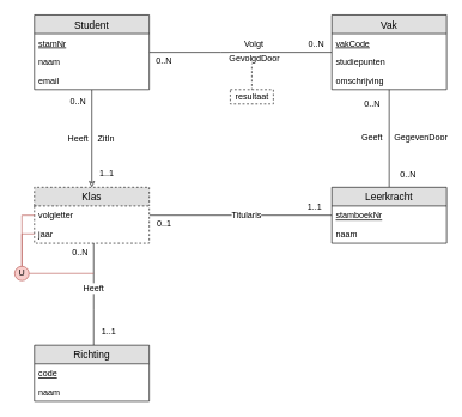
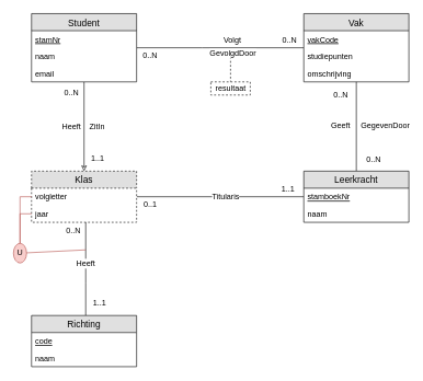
  <mxCell id="0" />
  <mxCell id="1" parent="0" />
  <mxCell id="2" value="" style="endArrow=none;dashed=1;html=1;" parent="1" target="43" edge="1"><mxGeometry width="50" height="50" relative="1" as="geometry"><mxPoint x="350.5" y="80" as="sourcePoint" /><mxPoint x="527.5" y="160" as="targetPoint" /></mxGeometry></mxCell>
  <mxCell id="3" value="" style="edgeStyle=orthogonalEdgeStyle;rounded=0;orthogonalLoop=1;jettySize=auto;html=1;endArrow=none;endFill=0;" parent="1" source="13" target="17" edge="1"><mxGeometry relative="1" as="geometry"><Array as="points"><mxPoint x="307.5" y="72" /><mxPoint x="307.5" y="72" /></Array></mxGeometry></mxCell>
  <mxCell id="4" value="Volgt" style="text;html=1;resizable=0;points=[];align=center;verticalAlign=middle;labelBackgroundColor=#ffffff;" parent="3" vertex="1" connectable="0"><mxGeometry x="0.379" y="39" relative="1" as="geometry"><mxPoint x="-30" y="26" as="offset" /></mxGeometry></mxCell>
  <mxCell id="5" value="GevolgdDoor" style="text;html=1;resizable=0;points=[];align=center;verticalAlign=middle;labelBackgroundColor=#ffffff;" parent="3" vertex="1" connectable="0"><mxGeometry x="0.381" y="-35" relative="1" as="geometry"><mxPoint x="-30" y="-27" as="offset" /></mxGeometry></mxCell>
  <mxCell id="6" value="0..N" style="text;html=1;resizable=0;points=[];align=center;verticalAlign=middle;labelBackgroundColor=#ffffff;" parent="3" vertex="1" connectable="0"><mxGeometry x="0.858" y="-1" relative="1" as="geometry"><mxPoint x="-4.5" y="-13" as="offset" /></mxGeometry></mxCell>
  <mxCell id="7" value="0..N" style="text;html=1;resizable=0;points=[];align=center;verticalAlign=middle;labelBackgroundColor=#ffffff;" parent="3" vertex="1" connectable="0"><mxGeometry x="-0.874" y="-1" relative="1" as="geometry"><mxPoint x="4" y="10" as="offset" /></mxGeometry></mxCell>
  <mxCell id="8" style="edgeStyle=orthogonalEdgeStyle;rounded=0;orthogonalLoop=1;jettySize=auto;html=1;endArrow=classic;endFill=0;" edge="1" parent="1" source="13" target="25"><mxGeometry relative="1" as="geometry" /></mxCell>
  <mxCell id="9" value="0..N" style="text;html=1;resizable=0;points=[];align=center;verticalAlign=middle;labelBackgroundColor=#ffffff;" vertex="1" connectable="0" parent="8"><mxGeometry x="-0.874" y="-2" relative="1" as="geometry"><mxPoint x="-18" y="7.5" as="offset" /></mxGeometry></mxCell>
  <mxCell id="10" value="1..1" style="text;html=1;resizable=0;points=[];align=center;verticalAlign=middle;labelBackgroundColor=#ffffff;" vertex="1" connectable="0" parent="8"><mxGeometry x="0.751" relative="1" as="geometry"><mxPoint x="20" y="-3" as="offset" /></mxGeometry></mxCell>
  <mxCell id="11" value="ZitIn" style="text;html=1;resizable=0;points=[];align=center;verticalAlign=middle;labelBackgroundColor=#ffffff;" vertex="1" connectable="0" parent="8"><mxGeometry x="-0.09" y="-1" relative="1" as="geometry"><mxPoint x="20" y="5" as="offset" /></mxGeometry></mxCell>
  <mxCell id="12" value="Heeft" style="text;html=1;resizable=0;points=[];align=center;verticalAlign=middle;labelBackgroundColor=#ffffff;" vertex="1" connectable="0" parent="8"><mxGeometry x="-0.125" relative="1" as="geometry"><mxPoint x="-20" y="7.5" as="offset" /></mxGeometry></mxCell>
  <mxCell id="13" value="Student" style="swimlane;fontStyle=0;childLayout=stackLayout;horizontal=1;startSize=26;fillColor=#e0e0e0;horizontalStack=0;resizeParent=1;resizeParentMax=0;resizeLast=0;collapsible=1;marginBottom=0;swimlaneFillColor=#ffffff;align=center;fontSize=14;" parent="1" vertex="1"><mxGeometry x="47.5" y="20" width="160" height="104" as="geometry" /></mxCell>
  <mxCell id="14" value="stamNr" style="text;strokeColor=none;fillColor=none;spacingLeft=4;spacingRight=4;overflow=hidden;rotatable=0;points=[[0,0.5],[1,0.5]];portConstraint=eastwest;fontSize=12;fontStyle=4" parent="13" vertex="1"><mxGeometry y="26" width="160" height="26" as="geometry" /></mxCell>
  <mxCell id="15" value="naam" style="text;strokeColor=none;fillColor=none;spacingLeft=4;spacingRight=4;overflow=hidden;rotatable=0;points=[[0,0.5],[1,0.5]];portConstraint=eastwest;fontSize=12;" parent="13" vertex="1"><mxGeometry y="52" width="160" height="26" as="geometry" /></mxCell>
  <mxCell id="16" value="email" style="text;strokeColor=none;fillColor=none;spacingLeft=4;spacingRight=4;overflow=hidden;rotatable=0;points=[[0,0.5],[1,0.5]];portConstraint=eastwest;fontSize=12;" parent="13" vertex="1"><mxGeometry y="78" width="160" height="26" as="geometry" /></mxCell>
  <mxCell id="17" value="Vak" style="swimlane;fontStyle=0;childLayout=stackLayout;horizontal=1;startSize=26;fillColor=#e0e0e0;horizontalStack=0;resizeParent=1;resizeParentMax=0;resizeLast=0;collapsible=1;marginBottom=0;swimlaneFillColor=#ffffff;align=center;fontSize=14;" parent="1" vertex="1"><mxGeometry x="462" y="20" width="160" height="104" as="geometry" /></mxCell>
  <mxCell id="18" value="vakCode" style="text;strokeColor=none;fillColor=none;spacingLeft=4;spacingRight=4;overflow=hidden;rotatable=0;points=[[0,0.5],[1,0.5]];portConstraint=eastwest;fontSize=12;fontStyle=4" parent="17" vertex="1"><mxGeometry y="26" width="160" height="26" as="geometry" /></mxCell>
  <mxCell id="19" value="studiepunten" style="text;strokeColor=none;fillColor=none;spacingLeft=4;spacingRight=4;overflow=hidden;rotatable=0;points=[[0,0.5],[1,0.5]];portConstraint=eastwest;fontSize=12;" parent="17" vertex="1"><mxGeometry y="52" width="160" height="26" as="geometry" /></mxCell>
  <mxCell id="20" value="omschrijving" style="text;strokeColor=none;fillColor=none;spacingLeft=4;spacingRight=4;overflow=hidden;rotatable=0;points=[[0,0.5],[1,0.5]];portConstraint=eastwest;fontSize=12;" parent="17" vertex="1"><mxGeometry y="78" width="160" height="26" as="geometry" /></mxCell>
  <mxCell id="21" style="edgeStyle=orthogonalEdgeStyle;rounded=0;orthogonalLoop=1;jettySize=auto;html=1;endArrow=none;endFill=0;" edge="1" parent="1" source="25" target="33"><mxGeometry relative="1" as="geometry" /></mxCell>
  <mxCell id="22" value="Titularis" style="text;html=1;resizable=0;points=[];align=center;verticalAlign=middle;labelBackgroundColor=#ffffff;" vertex="1" connectable="0" parent="21"><mxGeometry x="0.071" relative="1" as="geometry"><mxPoint x="-1" y="-1" as="offset" /></mxGeometry></mxCell>
  <mxCell id="23" value="1..1" style="text;html=1;resizable=0;points=[];align=center;verticalAlign=middle;labelBackgroundColor=#ffffff;" vertex="1" connectable="0" parent="21"><mxGeometry x="0.827" y="-1" relative="1" as="geometry"><mxPoint x="-2.5" y="-14" as="offset" /></mxGeometry></mxCell>
  <mxCell id="24" value="0..1" style="text;html=1;resizable=0;points=[];align=center;verticalAlign=middle;labelBackgroundColor=#ffffff;" vertex="1" connectable="0" parent="21"><mxGeometry x="-0.891" y="2" relative="1" as="geometry"><mxPoint x="6" y="13" as="offset" /></mxGeometry></mxCell>
  <mxCell id="25" value="Klas" style="swimlane;fontStyle=0;childLayout=stackLayout;horizontal=1;startSize=26;fillColor=#e0e0e0;horizontalStack=0;resizeParent=1;resizeParentMax=0;resizeLast=0;collapsible=1;marginBottom=0;swimlaneFillColor=#ffffff;align=center;fontSize=14;dashed=1;" parent="1" vertex="1"><mxGeometry x="47.5" y="260" width="160" height="78" as="geometry" /></mxCell>
  <mxCell id="26" value="volgletter" style="text;strokeColor=none;fillColor=none;spacingLeft=4;spacingRight=4;overflow=hidden;rotatable=0;points=[[0,0.5],[1,0.5]];portConstraint=eastwest;fontSize=12;fontStyle=0" parent="25" vertex="1"><mxGeometry y="26" width="160" height="26" as="geometry" /></mxCell>
  <mxCell id="27" value="jaar" style="text;strokeColor=none;fillColor=none;spacingLeft=4;spacingRight=4;overflow=hidden;rotatable=0;points=[[0,0.5],[1,0.5]];portConstraint=eastwest;fontSize=12;" parent="25" vertex="1"><mxGeometry y="52" width="160" height="26" as="geometry" /></mxCell>
  <mxCell id="28" style="edgeStyle=orthogonalEdgeStyle;rounded=0;orthogonalLoop=1;jettySize=auto;html=1;endArrow=none;endFill=0;" edge="1" parent="1" source="33" target="17"><mxGeometry relative="1" as="geometry" /></mxCell>
  <mxCell id="29" value="Geeft" style="text;html=1;resizable=0;points=[];align=center;verticalAlign=middle;labelBackgroundColor=#ffffff;" vertex="1" connectable="0" parent="28"><mxGeometry x="0.154" y="1" relative="1" as="geometry"><mxPoint x="-24" y="8" as="offset" /></mxGeometry></mxCell>
  <mxCell id="30" value="GegevenDoor" style="text;html=1;resizable=0;points=[];align=center;verticalAlign=middle;labelBackgroundColor=#ffffff;" vertex="1" connectable="0" parent="28"><mxGeometry x="0.154" y="3" relative="1" as="geometry"><mxPoint x="46" y="8" as="offset" /></mxGeometry></mxCell>
  <mxCell id="31" value="0..N" style="text;html=1;resizable=0;points=[];align=center;verticalAlign=middle;labelBackgroundColor=#ffffff;" vertex="1" connectable="0" parent="28"><mxGeometry x="0.846" y="2" relative="1" as="geometry"><mxPoint x="-23" y="10" as="offset" /></mxGeometry></mxCell>
  <mxCell id="32" value="0..N" style="text;html=1;resizable=0;points=[];align=center;verticalAlign=middle;labelBackgroundColor=#ffffff;" vertex="1" connectable="0" parent="28"><mxGeometry x="-0.743" relative="1" as="geometry"><mxPoint x="25" y="-2" as="offset" /></mxGeometry></mxCell>
  <mxCell id="33" value="Leerkracht" style="swimlane;fontStyle=0;childLayout=stackLayout;horizontal=1;startSize=26;fillColor=#e0e0e0;horizontalStack=0;resizeParent=1;resizeParentMax=0;resizeLast=0;collapsible=1;marginBottom=0;swimlaneFillColor=#ffffff;align=center;fontSize=14;" parent="1" vertex="1"><mxGeometry x="462" y="260" width="160" height="78" as="geometry" /></mxCell>
  <mxCell id="34" value="stamboekNr" style="text;strokeColor=none;fillColor=none;spacingLeft=4;spacingRight=4;overflow=hidden;rotatable=0;points=[[0,0.5],[1,0.5]];portConstraint=eastwest;fontSize=12;fontStyle=4" parent="33" vertex="1"><mxGeometry y="26" width="160" height="26" as="geometry" /></mxCell>
  <mxCell id="35" value="naam" style="text;strokeColor=none;fillColor=none;spacingLeft=4;spacingRight=4;overflow=hidden;rotatable=0;points=[[0,0.5],[1,0.5]];portConstraint=eastwest;fontSize=12;" parent="33" vertex="1"><mxGeometry y="52" width="160" height="26" as="geometry" /></mxCell>
  <mxCell id="36" style="edgeStyle=orthogonalEdgeStyle;rounded=0;orthogonalLoop=1;jettySize=auto;html=1;endArrow=none;endFill=0;" edge="1" parent="1" source="40" target="25"><mxGeometry relative="1" as="geometry"><Array as="points"><mxPoint x="130" y="430" /><mxPoint x="130" y="430" /></Array></mxGeometry></mxCell>
  <mxCell id="37" value="0..N" style="text;html=1;resizable=0;points=[];align=center;verticalAlign=middle;labelBackgroundColor=#ffffff;" vertex="1" connectable="0" parent="36"><mxGeometry x="0.835" y="3" relative="1" as="geometry"><mxPoint x="-17" y="0.5" as="offset" /></mxGeometry></mxCell>
  <mxCell id="38" value="1..1" style="text;html=1;resizable=0;points=[];align=center;verticalAlign=middle;labelBackgroundColor=#ffffff;" vertex="1" connectable="0" parent="36"><mxGeometry x="-0.754" y="1" relative="1" as="geometry"><mxPoint x="21" y="-2.5" as="offset" /></mxGeometry></mxCell>
  <mxCell id="39" value="Heeft" style="text;html=1;resizable=0;points=[];align=center;verticalAlign=middle;labelBackgroundColor=#ffffff;" vertex="1" connectable="0" parent="36"><mxGeometry x="0.124" y="1" relative="1" as="geometry"><mxPoint as="offset" /></mxGeometry></mxCell>
  <mxCell id="40" value="Richting" style="swimlane;fontStyle=0;childLayout=stackLayout;horizontal=1;startSize=26;fillColor=#e0e0e0;horizontalStack=0;resizeParent=1;resizeParentMax=0;resizeLast=0;collapsible=1;marginBottom=0;swimlaneFillColor=#ffffff;align=center;fontSize=14;" parent="1" vertex="1"><mxGeometry x="47.5" y="480" width="160" height="78" as="geometry" /></mxCell>
  <mxCell id="41" value="code" style="text;strokeColor=none;fillColor=none;spacingLeft=4;spacingRight=4;overflow=hidden;rotatable=0;points=[[0,0.5],[1,0.5]];portConstraint=eastwest;fontSize=12;fontStyle=4" parent="40" vertex="1"><mxGeometry y="26" width="160" height="26" as="geometry" /></mxCell>
  <mxCell id="42" value="naam" style="text;strokeColor=none;fillColor=none;spacingLeft=4;spacingRight=4;overflow=hidden;rotatable=0;points=[[0,0.5],[1,0.5]];portConstraint=eastwest;fontSize=12;" parent="40" vertex="1"><mxGeometry y="52" width="160" height="26" as="geometry" /></mxCell>
  <mxCell id="43" value="resultaat" style="rounded=0;whiteSpace=wrap;html=1;dashed=1;" parent="1" vertex="1"><mxGeometry x="320.5" y="124" width="60" height="20" as="geometry" /></mxCell>
- <mxCell id="44" value="U" style="ellipse;whiteSpace=wrap;html=1;aspect=fixed;fillColor=#f8cecc;strokeColor=#b85450;" vertex="1" parent="1"><mxGeometry x="20" y="370" width="20" height="20" as="geometry" /></mxCell>
+ <mxCell id="44" value="U" style="ellipse;whiteSpace=wrap;html=1;aspect=fixed;fillColor=#f8cecc;strokeColor=#b85450;" vertex="1" parent="1"><mxGeometry x="20" y="370" width="20" height="30" as="geometry" /></mxCell>
  <mxCell id="45" value="" style="endArrow=none;html=1;entryX=0;entryY=0.5;entryDx=0;entryDy=0;rounded=0;edgeStyle=orthogonalEdgeStyle;fillColor=#f8cecc;strokeColor=#b85450;" edge="1" parent="1" source="44" target="26"><mxGeometry width="50" height="50" relative="1" as="geometry"><mxPoint x="-20" y="340" as="sourcePoint" /><mxPoint x="30" y="320" as="targetPoint" /></mxGeometry></mxCell>
  <mxCell id="46" value="" style="endArrow=none;html=1;entryX=0;entryY=0.5;entryDx=0;entryDy=0;rounded=0;edgeStyle=orthogonalEdgeStyle;fillColor=#f8cecc;strokeColor=#b85450;" edge="1" parent="1" source="44" target="27"><mxGeometry width="50" height="50" relative="1" as="geometry"><mxPoint x="0" y="360" as="sourcePoint" /><mxPoint x="57.6" y="309.2" as="targetPoint" /></mxGeometry></mxCell>
  <mxCell id="47" value="" style="endArrow=none;html=1;endSize=1;startSize=1;jumpSize=1;fillColor=#f8cecc;strokeColor=#b85450;" edge="1" parent="1" source="44"><mxGeometry width="50" height="50" relative="1" as="geometry"><mxPoint x="50" y="430" as="sourcePoint" /><mxPoint x="130" y="380" as="targetPoint" /></mxGeometry></mxCell>
